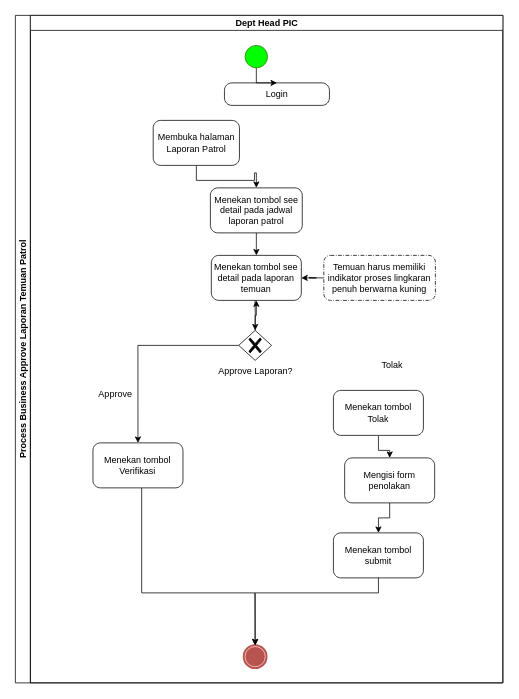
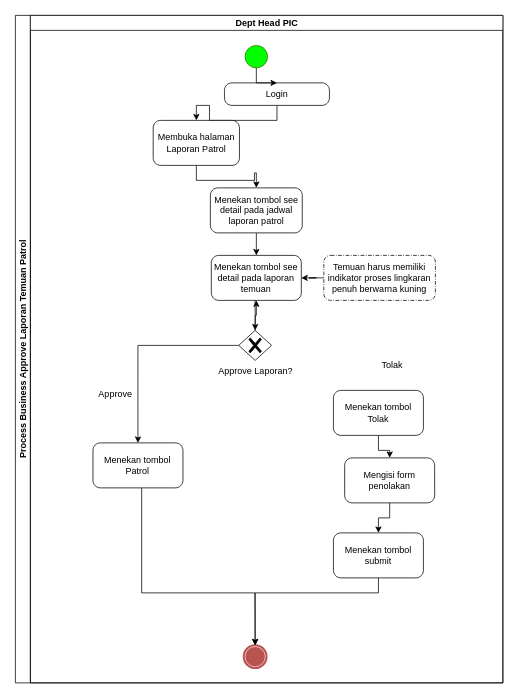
  <mxCell id="0" />
  <mxCell id="1" parent="0" />
  <mxCell id="2" value="Process Business Approve Laporan Temuan Patrol" style="swimlane;html=1;childLayout=stackLayout;resizeParent=1;resizeParentMax=0;startSize=20;horizontal=0;horizontalStack=1;whiteSpace=wrap;" parent="1" vertex="1"><mxGeometry x="20" y="20" width="650" height="890" as="geometry"><mxRectangle x="210" y="20" width="40" height="190" as="alternateBounds" /></mxGeometry></mxCell>
  <mxCell id="3" value="Dept Head PIC" style="swimlane;html=1;startSize=20;" parent="2" vertex="1"><mxGeometry x="20" width="630" height="890" as="geometry"><mxRectangle x="20" width="40" height="480" as="alternateBounds" /></mxGeometry></mxCell>
+ <mxCell id="4" style="edgeStyle=orthogonalEdgeStyle;rounded=0;orthogonalLoop=1;jettySize=auto;html=1;" parent="3" source="5" target="7" edge="1"><mxGeometry relative="1" as="geometry" /></mxCell>
  <mxCell id="5" value="Login" style="points=[[0.25,0,0],[0.5,0,0],[0.75,0,0],[1,0.25,0],[1,0.5,0],[1,0.75,0],[0.75,1,0],[0.5,1,0],[0.25,1,0],[0,0.75,0],[0,0.5,0],[0,0.25,0]];shape=mxgraph.bpmn.task;whiteSpace=wrap;rectStyle=rounded;size=10;html=1;container=1;expand=0;collapsible=0;taskMarker=abstract;" parent="3" vertex="1"><mxGeometry x="258.75" y="90" width="140" height="30" as="geometry" /></mxCell>
  <mxCell id="6" style="edgeStyle=orthogonalEdgeStyle;rounded=0;orthogonalLoop=1;jettySize=auto;html=1;" parent="3" source="7" target="9" edge="1"><mxGeometry relative="1" as="geometry" /></mxCell>
  <mxCell id="7" value="Membuka halaman Laporan Patrol" style="points=[[0.25,0,0],[0.5,0,0],[0.75,0,0],[1,0.25,0],[1,0.5,0],[1,0.75,0],[0.75,1,0],[0.5,1,0],[0.25,1,0],[0,0.75,0],[0,0.5,0],[0,0.25,0]];shape=mxgraph.bpmn.task;whiteSpace=wrap;rectStyle=rounded;size=10;html=1;container=1;expand=0;collapsible=0;taskMarker=abstract;" parent="3" vertex="1"><mxGeometry x="163.75" y="140" width="115" height="60" as="geometry" /></mxCell>
  <mxCell id="8" style="edgeStyle=orthogonalEdgeStyle;rounded=0;orthogonalLoop=1;jettySize=auto;html=1;" parent="3" source="9" target="12" edge="1"><mxGeometry relative="1" as="geometry" /></mxCell>
  <mxCell id="9" value="Menekan tombol see detail pada jadwal laporan patrol" style="points=[[0.25,0,0],[0.5,0,0],[0.75,0,0],[1,0.25,0],[1,0.5,0],[1,0.75,0],[0.75,1,0],[0.5,1,0],[0.25,1,0],[0,0.75,0],[0,0.5,0],[0,0.25,0]];shape=mxgraph.bpmn.task;whiteSpace=wrap;rectStyle=rounded;size=10;html=1;container=1;expand=0;collapsible=0;taskMarker=abstract;" parent="3" vertex="1"><mxGeometry x="240" y="230" width="122.5" height="60" as="geometry" /></mxCell>
  <mxCell id="10" style="edgeStyle=orthogonalEdgeStyle;rounded=0;orthogonalLoop=1;jettySize=auto;html=1;" parent="3" source="11" target="5" edge="1"><mxGeometry relative="1" as="geometry" /></mxCell>
  <mxCell id="11" value="" style="points=[[0.145,0.145,0],[0.5,0,0],[0.855,0.145,0],[1,0.5,0],[0.855,0.855,0],[0.5,1,0],[0.145,0.855,0],[0,0.5,0]];shape=mxgraph.bpmn.event;html=1;verticalLabelPosition=bottom;labelBackgroundColor=#ffffff;verticalAlign=top;align=center;perimeter=ellipsePerimeter;outlineConnect=0;aspect=fixed;outline=standard;symbol=general;fillColor=#00FF00;strokeColor=#2D7600;fontColor=#ffffff;" parent="3" vertex="1"><mxGeometry x="286.25" y="40" width="30" height="30" as="geometry" /></mxCell>
  <mxCell id="12" value="Menekan tombol see detail pada laporan temuan" style="points=[[0.25,0,0],[0.5,0,0],[0.75,0,0],[1,0.25,0],[1,0.5,0],[1,0.75,0],[0.75,1,0],[0.5,1,0],[0.25,1,0],[0,0.75,0],[0,0.5,0],[0,0.25,0]];shape=mxgraph.bpmn.task;whiteSpace=wrap;rectStyle=rounded;size=10;html=1;container=1;expand=0;collapsible=0;taskMarker=abstract;" parent="3" vertex="1"><mxGeometry x="241.25" y="320" width="120" height="60" as="geometry" /></mxCell>
  <mxCell id="13" style="edgeStyle=orthogonalEdgeStyle;rounded=0;orthogonalLoop=1;jettySize=auto;html=1;" parent="3" source="14" target="12" edge="1"><mxGeometry relative="1" as="geometry" /></mxCell>
  <mxCell id="14" value="Temuan harus memiliki indikator proses lingkaran penuh berwarna kuning" style="points=[[0.25,0,0],[0.5,0,0],[0.75,0,0],[1,0.25,0],[1,0.5,0],[1,0.75,0],[0.75,1,0],[0.5,1,0],[0.25,1,0],[0,0.75,0],[0,0.5,0],[0,0.25,0]];rounded=1;dashed=1;dashPattern=5 2 1 2;labelPosition=center;verticalLabelPosition=middle;align=center;verticalAlign=middle;fontSize=12;html=1;whiteSpace=wrap;" parent="3" vertex="1"><mxGeometry x="391.25" y="320" width="148.75" height="60" as="geometry" /></mxCell>
  <mxCell id="15" value="" style="points=[[0.145,0.145,0],[0.5,0,0],[0.855,0.145,0],[1,0.5,0],[0.855,0.855,0],[0.5,1,0],[0.145,0.855,0],[0,0.5,0]];shape=mxgraph.bpmn.event;html=1;verticalLabelPosition=bottom;labelBackgroundColor=#ffffff;verticalAlign=top;align=center;perimeter=ellipsePerimeter;outlineConnect=0;aspect=fixed;outline=end;symbol=terminate;fillColor=#f8cecc;strokeColor=#b85450;gradientColor=#ea6b66;" vertex="1" parent="3"><mxGeometry x="284.69" y="840" width="30" height="30" as="geometry" /></mxCell>
  <mxCell id="16" style="edgeStyle=orthogonalEdgeStyle;rounded=0;orthogonalLoop=1;jettySize=auto;html=1;" edge="1" parent="3" source="27" target="15"><mxGeometry relative="1" as="geometry"><mxPoint x="299.69" y="520.0" as="targetPoint" /><Array as="points"><mxPoint x="148.44" y="770" /><mxPoint x="299.44" y="770" /></Array></mxGeometry></mxCell>
  <mxCell id="17" style="edgeStyle=orthogonalEdgeStyle;rounded=0;orthogonalLoop=1;jettySize=auto;html=1;" edge="1" parent="3" source="18" target="20"><mxGeometry relative="1" as="geometry" /></mxCell>
  <mxCell id="18" value="Menekan tombol Tolak" style="points=[[0.25,0,0],[0.5,0,0],[0.75,0,0],[1,0.25,0],[1,0.5,0],[1,0.75,0],[0.75,1,0],[0.5,1,0],[0.25,1,0],[0,0.75,0],[0,0.5,0],[0,0.25,0]];shape=mxgraph.bpmn.task;whiteSpace=wrap;rectStyle=rounded;size=10;html=1;container=1;expand=0;collapsible=0;taskMarker=abstract;" vertex="1" parent="3"><mxGeometry x="404.06" y="500" width="120" height="60" as="geometry" /></mxCell>
  <mxCell id="19" style="edgeStyle=orthogonalEdgeStyle;rounded=0;orthogonalLoop=1;jettySize=auto;html=1;" edge="1" parent="3" source="20" target="21"><mxGeometry relative="1" as="geometry" /></mxCell>
  <mxCell id="20" value="Mengisi form penolakan" style="points=[[0.25,0,0],[0.5,0,0],[0.75,0,0],[1,0.25,0],[1,0.5,0],[1,0.75,0],[0.75,1,0],[0.5,1,0],[0.25,1,0],[0,0.75,0],[0,0.5,0],[0,0.25,0]];shape=mxgraph.bpmn.task;whiteSpace=wrap;rectStyle=rounded;size=10;html=1;container=1;expand=0;collapsible=0;taskMarker=abstract;" vertex="1" parent="3"><mxGeometry x="419.06" y="590" width="120" height="60" as="geometry" /></mxCell>
  <mxCell id="21" value="Menekan tombol submit" style="points=[[0.25,0,0],[0.5,0,0],[0.75,0,0],[1,0.25,0],[1,0.5,0],[1,0.75,0],[0.75,1,0],[0.5,1,0],[0.25,1,0],[0,0.75,0],[0,0.5,0],[0,0.25,0]];shape=mxgraph.bpmn.task;whiteSpace=wrap;rectStyle=rounded;size=10;html=1;container=1;expand=0;collapsible=0;taskMarker=abstract;" vertex="1" parent="3"><mxGeometry x="404.06" y="690" width="120" height="60" as="geometry" /></mxCell>
  <mxCell id="22" style="edgeStyle=orthogonalEdgeStyle;rounded=0;orthogonalLoop=1;jettySize=auto;html=1;entryX=0.5;entryY=0;entryDx=0;entryDy=0;entryPerimeter=0;" edge="1" parent="3" source="21" target="15"><mxGeometry relative="1" as="geometry"><Array as="points"><mxPoint x="464.44" y="770" /><mxPoint x="299.44" y="770" /></Array></mxGeometry></mxCell>
  <mxCell id="23" value="Approve Laporan?" style="points=[[0.25,0.25,0],[0.5,0,0],[0.75,0.25,0],[1,0.5,0],[0.75,0.75,0],[0.5,1,0],[0.25,0.75,0],[0,0.5,0]];shape=mxgraph.bpmn.gateway2;html=1;verticalLabelPosition=bottom;labelBackgroundColor=#ffffff;verticalAlign=top;align=center;perimeter=rhombusPerimeter;outlineConnect=0;outline=none;symbol=none;gwType=exclusive;" vertex="1" parent="3"><mxGeometry x="277.82" y="420" width="43.75" height="40" as="geometry" /></mxCell>
  <mxCell id="24" style="edgeStyle=orthogonalEdgeStyle;rounded=0;orthogonalLoop=1;jettySize=auto;html=1;entryX=0.5;entryY=0;entryDx=0;entryDy=0;entryPerimeter=0;" edge="1" parent="3" target="23"><mxGeometry relative="1" as="geometry"><mxPoint x="299.44" y="380" as="sourcePoint" /></mxGeometry></mxCell>
  <mxCell id="25" style="edgeStyle=orthogonalEdgeStyle;rounded=0;orthogonalLoop=1;jettySize=auto;html=1;" edge="1" parent="3" source="23" target="12"><mxGeometry relative="1" as="geometry" /></mxCell>
  <mxCell id="26" style="edgeStyle=orthogonalEdgeStyle;rounded=0;orthogonalLoop=1;jettySize=auto;html=1;entryX=0.5;entryY=0;entryDx=0;entryDy=0;entryPerimeter=0;" edge="1" parent="3" source="23" target="27"><mxGeometry relative="1" as="geometry" /></mxCell>
- <mxCell id="27" value="Menekan tombol Verifikasi" style="points=[[0.25,0,0],[0.5,0,0],[0.75,0,0],[1,0.25,0],[1,0.5,0],[1,0.75,0],[0.75,1,0],[0.5,1,0],[0.25,1,0],[0,0.75,0],[0,0.5,0],[0,0.25,0]];shape=mxgraph.bpmn.task;whiteSpace=wrap;rectStyle=rounded;size=10;html=1;container=1;expand=0;collapsible=0;taskMarker=abstract;" vertex="1" parent="3"><mxGeometry x="83.44" y="570" width="120" height="60" as="geometry" /></mxCell>
+ <mxCell id="27" value="Menekan tombol Patrol" style="points=[[0.25,0,0],[0.5,0,0],[0.75,0,0],[1,0.25,0],[1,0.5,0],[1,0.75,0],[0.75,1,0],[0.5,1,0],[0.25,1,0],[0,0.75,0],[0,0.5,0],[0,0.25,0]];shape=mxgraph.bpmn.task;whiteSpace=wrap;rectStyle=rounded;size=10;html=1;container=1;expand=0;collapsible=0;taskMarker=abstract;" vertex="1" parent="3"><mxGeometry x="83.44" y="570" width="120" height="60" as="geometry" /></mxCell>
  <mxCell id="28" value="Approve" style="text;html=1;align=center;verticalAlign=middle;resizable=0;points=[];autosize=1;strokeColor=none;fillColor=none;" vertex="1" parent="3"><mxGeometry x="78.44" y="490" width="70" height="30" as="geometry" /></mxCell>
  <mxCell id="29" value="Tolak" style="text;html=1;align=center;verticalAlign=middle;resizable=0;points=[];autosize=1;strokeColor=none;fillColor=none;" vertex="1" parent="3"><mxGeometry x="457.44" y="451" width="50" height="30" as="geometry" /></mxCell>
